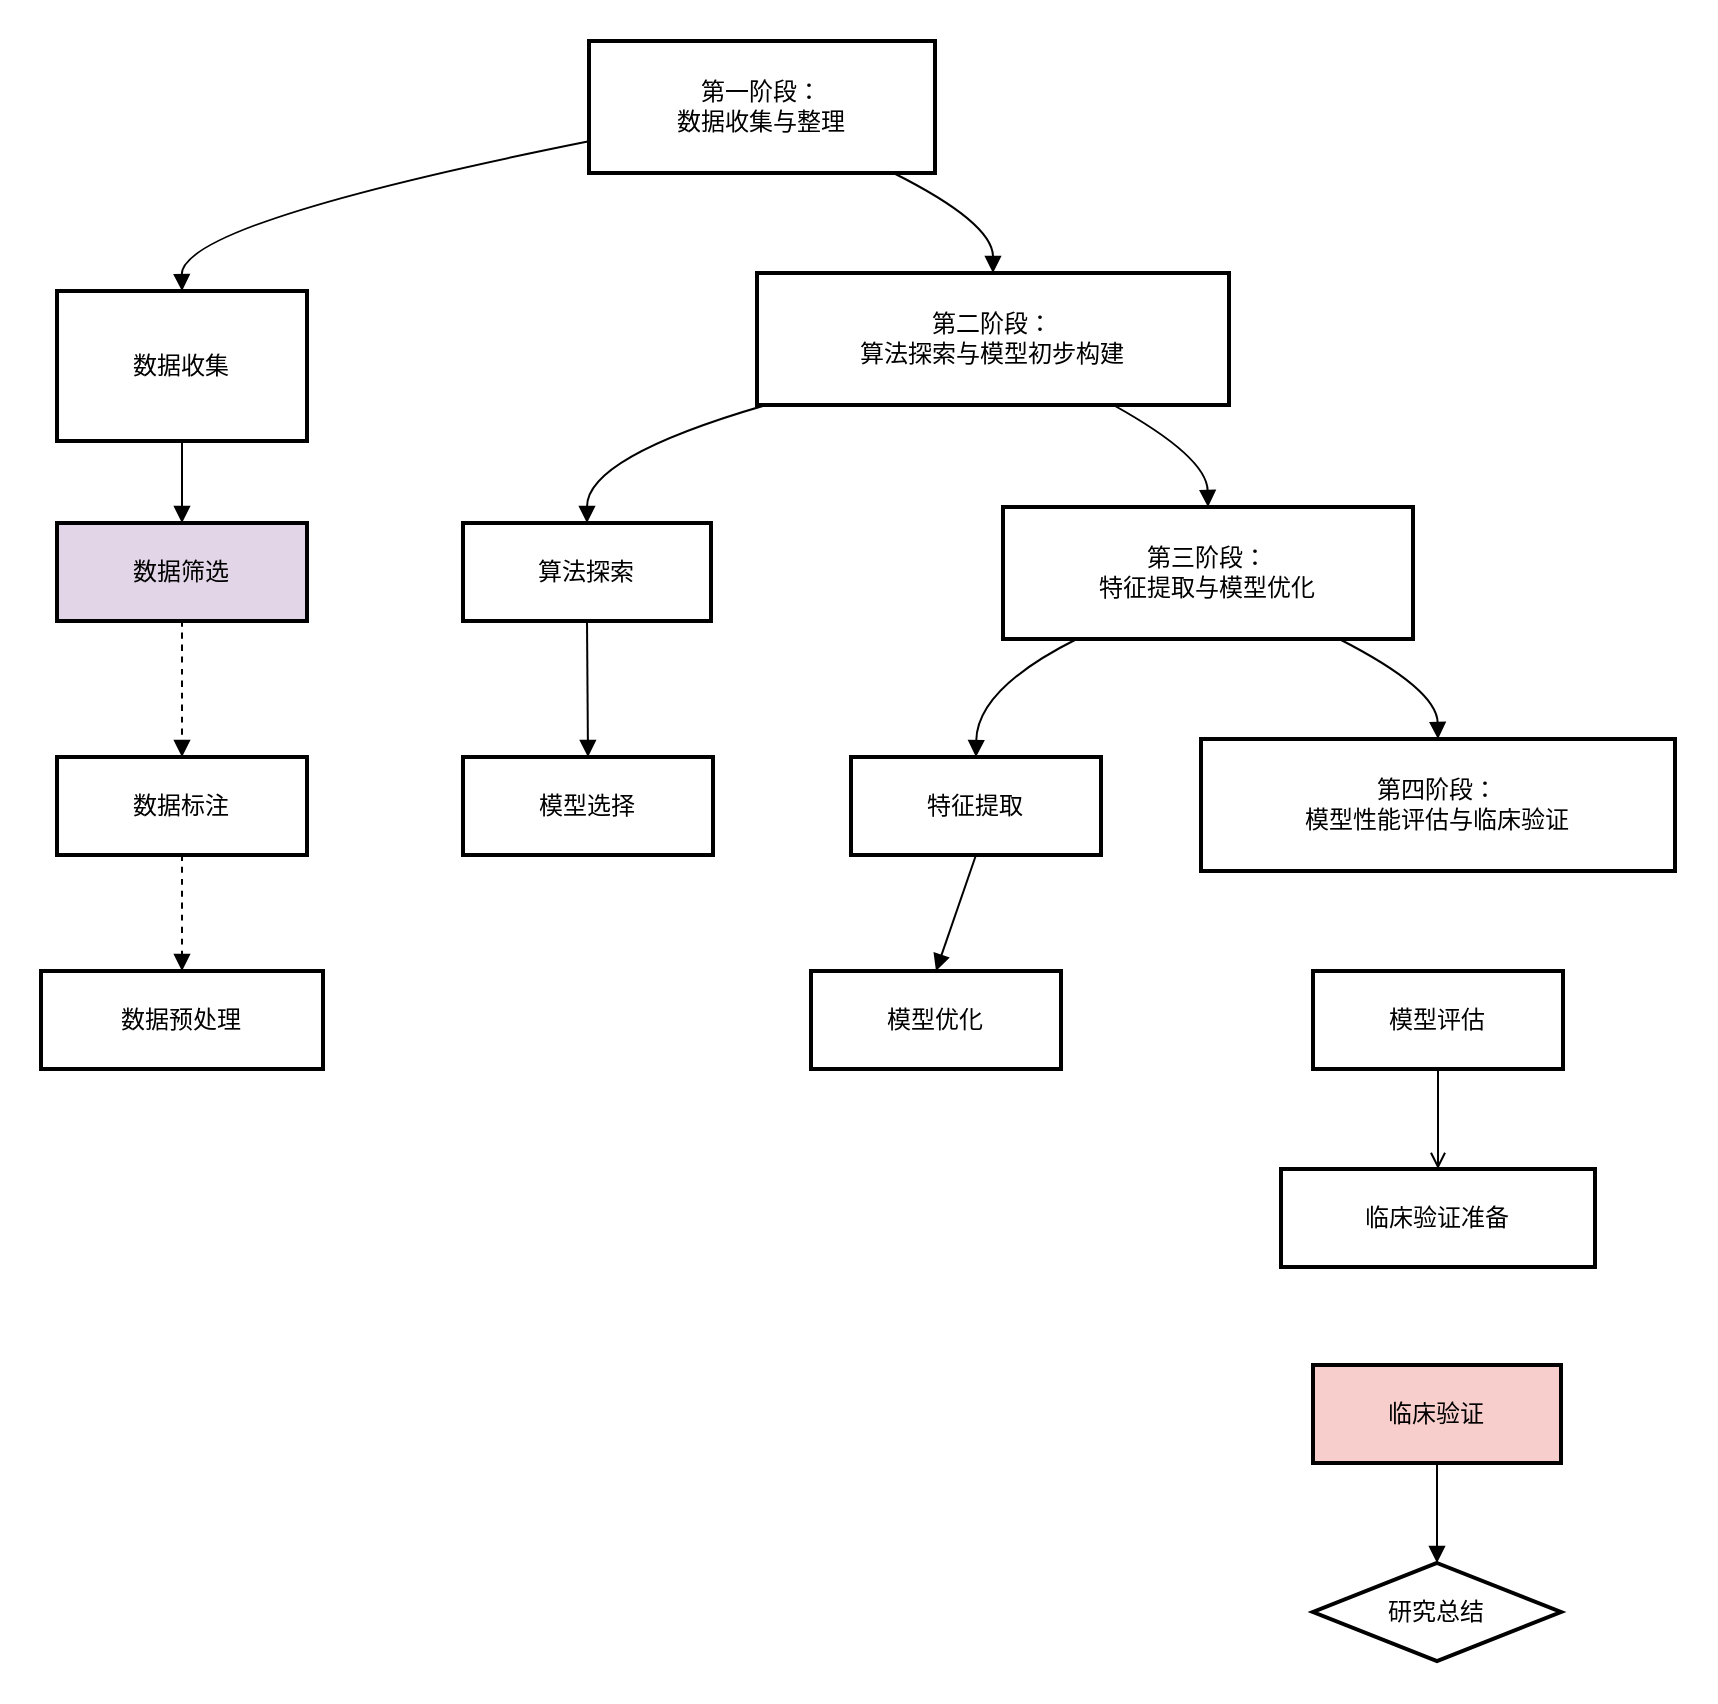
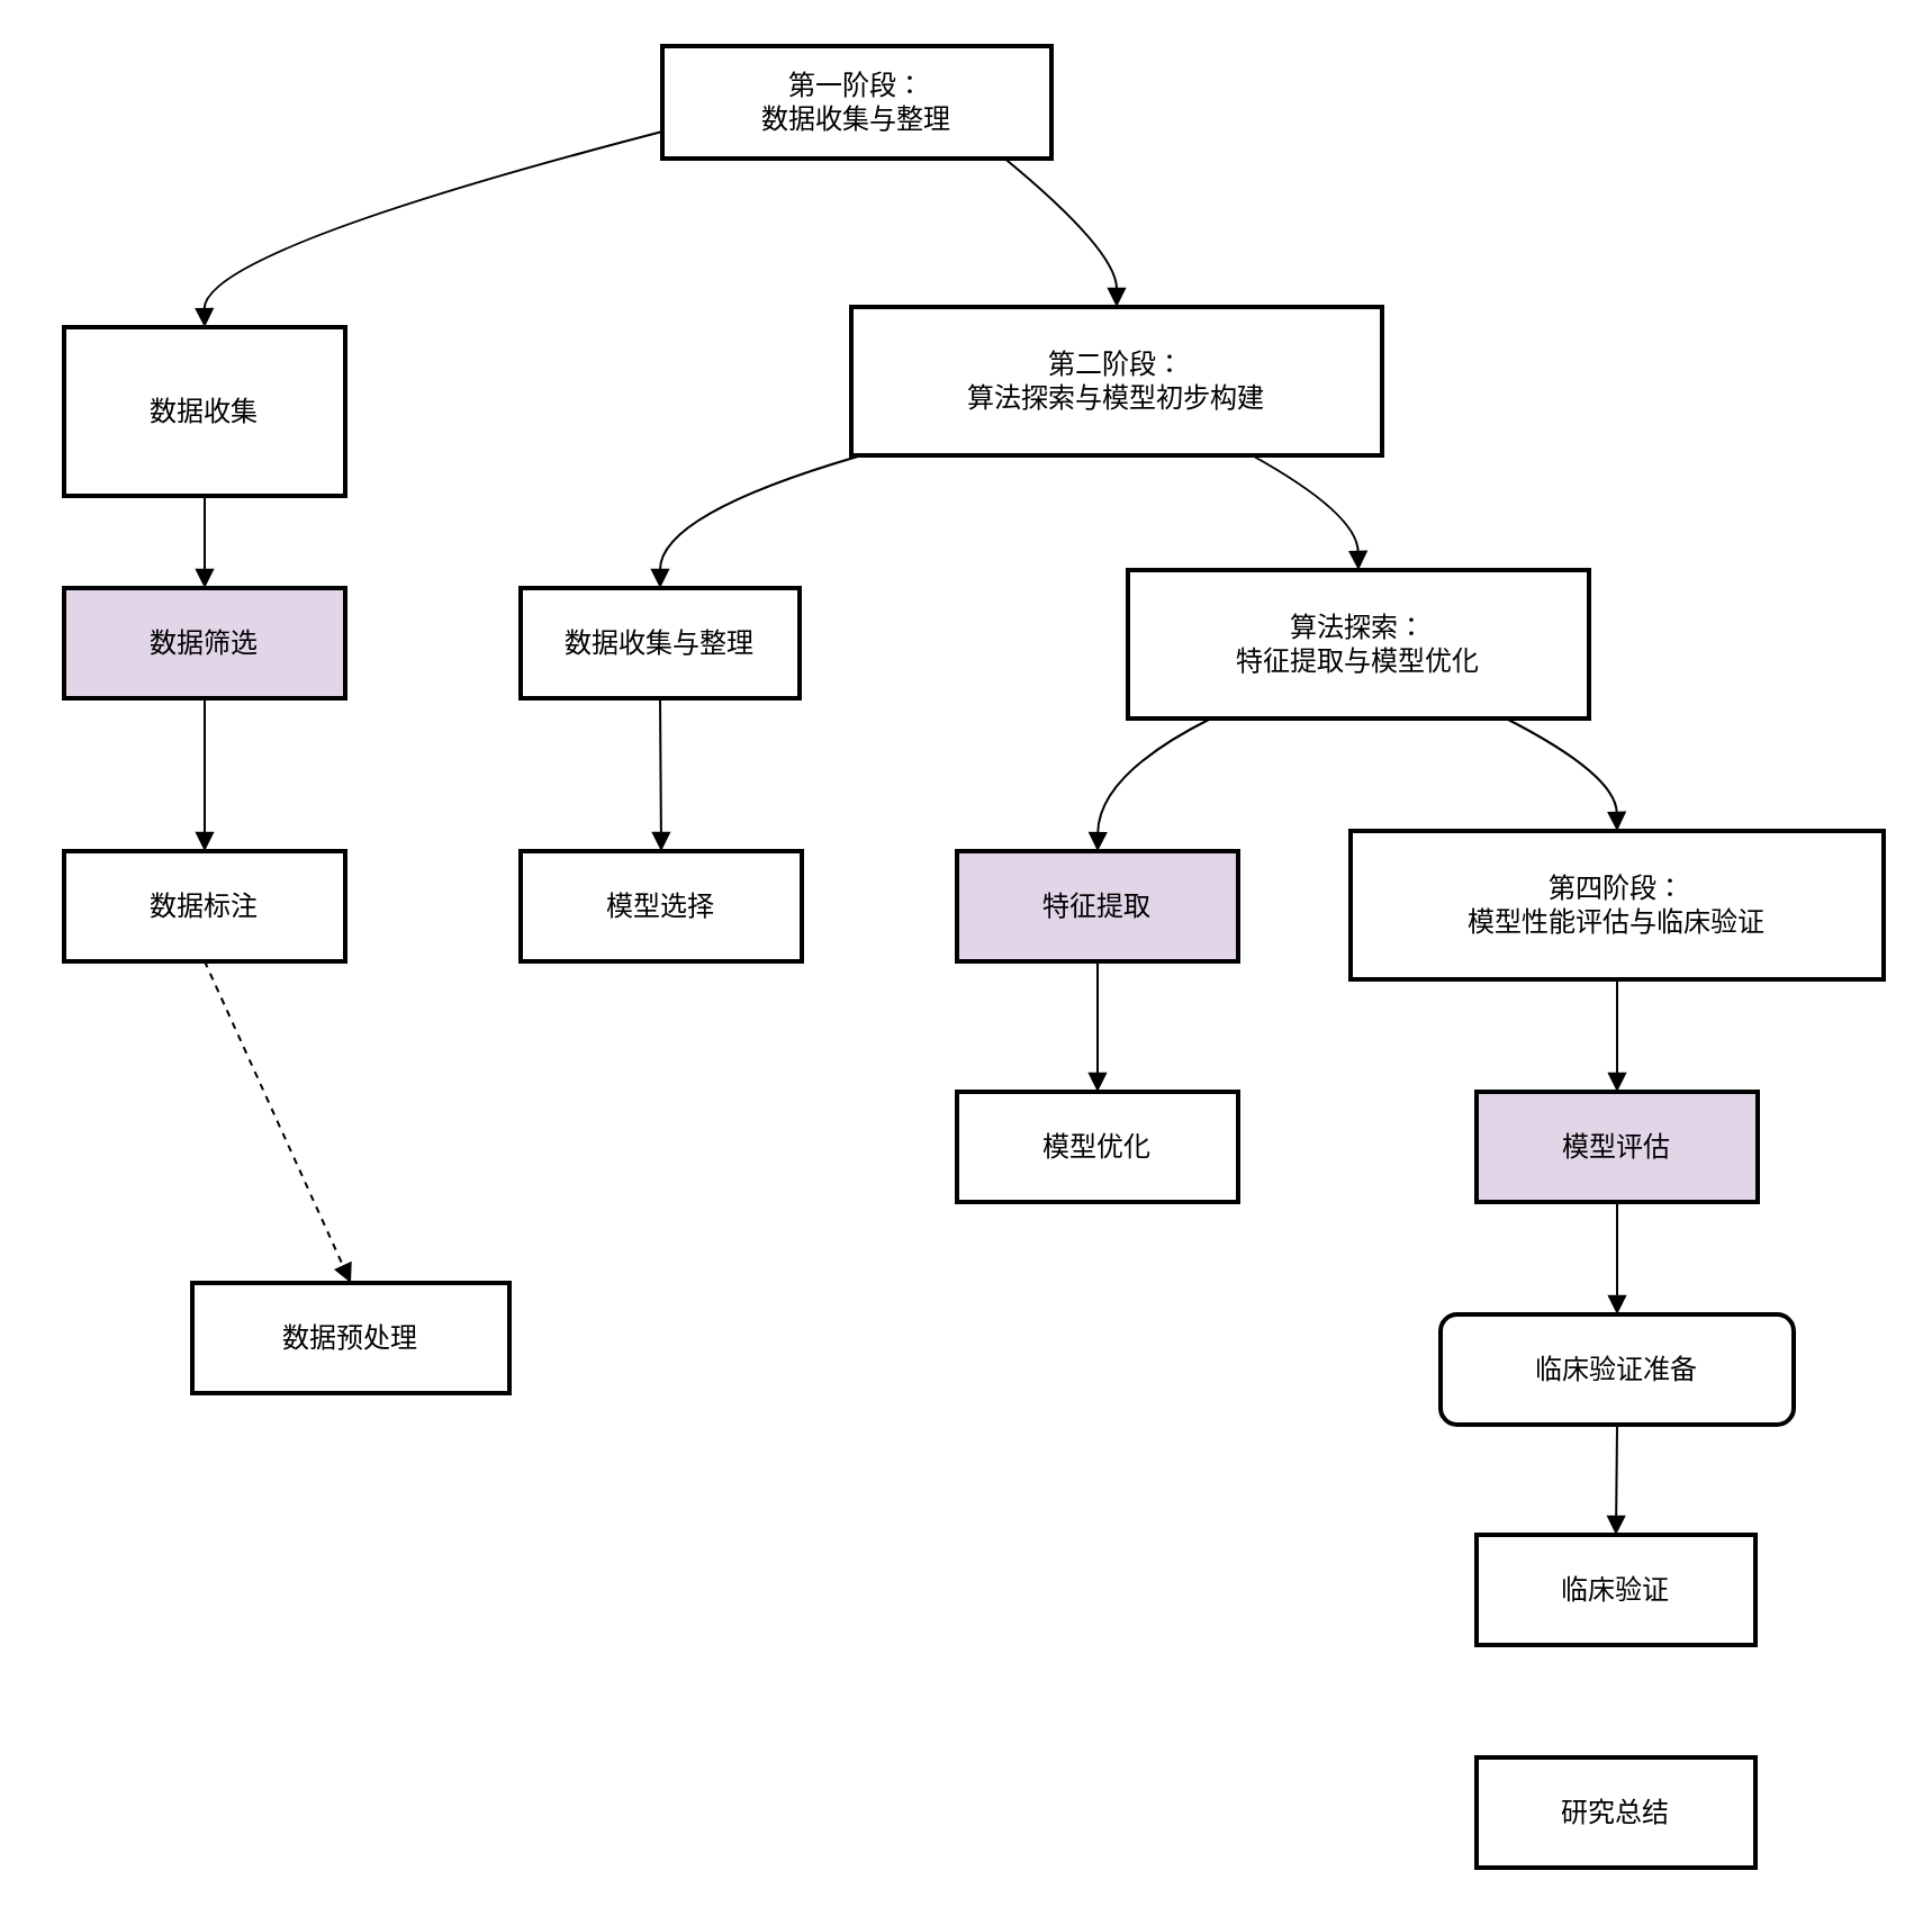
  <mxCell id="0" />
  <mxCell id="1" parent="0" />
- <mxCell id="2" value="第一阶段：&#10;数据收集与整理" style="whiteSpace=wrap;strokeWidth=2;" vertex="1" parent="1"><mxGeometry x="294" y="20" width="173" height="66" as="geometry" /></mxCell>
+ <mxCell id="2" value="第一阶段：&#10;数据收集与整理" style="whiteSpace=wrap;strokeWidth=2;" vertex="1" parent="1"><mxGeometry x="294" y="20" width="173" height="50" as="geometry" /></mxCell>
  <mxCell id="3" value="数据收集" style="whiteSpace=wrap;strokeWidth=2;" vertex="1" parent="1"><mxGeometry x="28" y="145" width="125" height="75" as="geometry" /></mxCell>
  <mxCell id="4" value="数据筛选" style="whiteSpace=wrap;strokeWidth=2;fillColor=#e1d5e7;" vertex="1" parent="1"><mxGeometry x="28" y="261" width="125" height="49" as="geometry" /></mxCell>
  <mxCell id="5" value="数据标注" style="whiteSpace=wrap;strokeWidth=2;" vertex="1" parent="1"><mxGeometry x="28" y="378" width="125" height="49" as="geometry" /></mxCell>
- <mxCell id="6" value="数据预处理" style="whiteSpace=wrap;strokeWidth=2;" vertex="1" parent="1"><mxGeometry x="20" y="485" width="141" height="49" as="geometry" /></mxCell>
+ <mxCell id="6" value="数据预处理" style="whiteSpace=wrap;strokeWidth=2;" vertex="1" parent="1"><mxGeometry x="85" y="570" width="141" height="49" as="geometry" /></mxCell>
  <mxCell id="7" value="第二阶段：&#10;算法探索与模型初步构建" style="whiteSpace=wrap;strokeWidth=2;" vertex="1" parent="1"><mxGeometry x="378" y="136" width="236" height="66" as="geometry" /></mxCell>
- <mxCell id="8" value="算法探索" style="whiteSpace=wrap;strokeWidth=2;" vertex="1" parent="1"><mxGeometry x="231" y="261" width="124" height="49" as="geometry" /></mxCell>
+ <mxCell id="8" value="数据收集与整理" style="whiteSpace=wrap;strokeWidth=2;" vertex="1" parent="1"><mxGeometry x="231" y="261" width="124" height="49" as="geometry" /></mxCell>
  <mxCell id="9" value="模型选择" style="whiteSpace=wrap;strokeWidth=2;" vertex="1" parent="1"><mxGeometry x="231" y="378" width="125" height="49" as="geometry" /></mxCell>
- <mxCell id="10" value="第三阶段：&#10;特征提取与模型优化" style="whiteSpace=wrap;strokeWidth=2;" vertex="1" parent="1"><mxGeometry x="501" y="253" width="205" height="66" as="geometry" /></mxCell>
- <mxCell id="11" value="特征提取" style="whiteSpace=wrap;strokeWidth=2;" vertex="1" parent="1"><mxGeometry x="425" y="378" width="125" height="49" as="geometry" /></mxCell>
- <mxCell id="12" value="模型优化" style="whiteSpace=wrap;strokeWidth=2;" vertex="1" parent="1"><mxGeometry x="405" y="485" width="125" height="49" as="geometry" /></mxCell>
+ <mxCell id="10" value="算法探索：&#10;特征提取与模型优化" style="whiteSpace=wrap;strokeWidth=2;" vertex="1" parent="1"><mxGeometry x="501" y="253" width="205" height="66" as="geometry" /></mxCell>
+ <mxCell id="11" value="特征提取" style="whiteSpace=wrap;strokeWidth=2;fillColor=#e1d5e7;" vertex="1" parent="1"><mxGeometry x="425" y="378" width="125" height="49" as="geometry" /></mxCell>
+ <mxCell id="12" value="模型优化" style="whiteSpace=wrap;strokeWidth=2;" vertex="1" parent="1"><mxGeometry x="425" y="485" width="125" height="49" as="geometry" /></mxCell>
  <mxCell id="13" value="第四阶段：&#10;模型性能评估与临床验证" style="whiteSpace=wrap;strokeWidth=2;" vertex="1" parent="1"><mxGeometry x="600" y="369" width="237" height="66" as="geometry" /></mxCell>
- <mxCell id="14" value="模型评估" style="whiteSpace=wrap;strokeWidth=2;" vertex="1" parent="1"><mxGeometry x="656" y="485" width="125" height="49" as="geometry" /></mxCell>
- <mxCell id="15" value="临床验证准备" style="whiteSpace=wrap;strokeWidth=2;" vertex="1" parent="1"><mxGeometry x="640" y="584" width="157" height="49" as="geometry" /></mxCell>
- <mxCell id="16" value="临床验证" style="whiteSpace=wrap;strokeWidth=2;fillColor=#f8cecc;" vertex="1" parent="1"><mxGeometry x="656" y="682" width="124" height="49" as="geometry" /></mxCell>
- <mxCell id="17" value="研究总结" style="rhombus;whiteSpace=wrap;strokeWidth=2;" vertex="1" parent="1"><mxGeometry x="656" y="781" width="124" height="49" as="geometry" /></mxCell>
+ <mxCell id="14" value="模型评估" style="whiteSpace=wrap;strokeWidth=2;fillColor=#e1d5e7;" vertex="1" parent="1"><mxGeometry x="656" y="485" width="125" height="49" as="geometry" /></mxCell>
+ <mxCell id="15" value="临床验证准备" style="whiteSpace=wrap;strokeWidth=2;rounded=1;" vertex="1" parent="1"><mxGeometry x="640" y="584" width="157" height="49" as="geometry" /></mxCell>
+ <mxCell id="16" value="临床验证" style="whiteSpace=wrap;strokeWidth=2;" vertex="1" parent="1"><mxGeometry x="656" y="682" width="124" height="49" as="geometry" /></mxCell>
+ <mxCell id="17" value="研究总结" style="whiteSpace=wrap;strokeWidth=2;" vertex="1" parent="1"><mxGeometry x="656" y="781" width="124" height="49" as="geometry" /></mxCell>
  <mxCell id="18" value="" style="curved=1;startArrow=none;endArrow=block;exitX=0;exitY=0.76;entryX=0.5;entryY=0;rounded=0;" edge="1" parent="1" source="2" target="3"><mxGeometry relative="1" as="geometry"><Array as="points"><mxPoint x="90" y="111" /></Array></mxGeometry></mxCell>
  <mxCell id="19" value="" style="curved=1;startArrow=none;endArrow=block;exitX=0.5;exitY=0.99;entryX=0.5;entryY=0.01;rounded=0;" edge="1" parent="1" source="3" target="4"><mxGeometry relative="1" as="geometry"><Array as="points" /></mxGeometry></mxCell>
- <mxCell id="20" value="" style="curved=1;startArrow=none;endArrow=block;exitX=0.5;exitY=1;entryX=0.5;entryY=-0.01;rounded=0;dashed=1;" edge="1" parent="1" source="4" target="5"><mxGeometry relative="1" as="geometry"><Array as="points" /></mxGeometry></mxCell>
+ <mxCell id="20" value="" style="curved=1;startArrow=none;endArrow=block;exitX=0.5;exitY=1;entryX=0.5;entryY=-0.01;rounded=0;" edge="1" parent="1" source="4" target="5"><mxGeometry relative="1" as="geometry"><Array as="points" /></mxGeometry></mxCell>
  <mxCell id="21" value="" style="curved=1;startArrow=none;endArrow=block;exitX=0.5;exitY=0.99;entryX=0.5;entryY=0;rounded=0;dashed=1;" edge="1" parent="1" source="5" target="6"><mxGeometry relative="1" as="geometry"><Array as="points" /></mxGeometry></mxCell>
  <mxCell id="22" value="" style="curved=1;startArrow=none;endArrow=block;exitX=0.01;exitY=1.01;entryX=0.5;entryY=0.01;rounded=0;" edge="1" parent="1" source="7" target="8"><mxGeometry relative="1" as="geometry"><Array as="points"><mxPoint x="293" y="228" /></Array></mxGeometry></mxCell>
  <mxCell id="23" value="" style="curved=1;startArrow=none;endArrow=block;exitX=0.5;exitY=1;entryX=0.5;entryY=-0.01;rounded=0;" edge="1" parent="1" source="8" target="9"><mxGeometry relative="1" as="geometry"><Array as="points" /></mxGeometry></mxCell>
  <mxCell id="24" value="" style="curved=1;startArrow=none;endArrow=block;exitX=0.18;exitY=1;entryX=0.5;entryY=-0.01;rounded=0;" edge="1" parent="1" source="10" target="11"><mxGeometry relative="1" as="geometry"><Array as="points"><mxPoint x="488" y="344" /></Array></mxGeometry></mxCell>
  <mxCell id="25" value="" style="curved=1;startArrow=none;endArrow=block;exitX=0.5;exitY=0.99;entryX=0.5;entryY=0;rounded=0;" edge="1" parent="1" source="11" target="12"><mxGeometry relative="1" as="geometry"><Array as="points" /></mxGeometry></mxCell>
- <mxCell id="27" value="" style="curved=1;startArrow=none;endArrow=open;exitX=0.5;exitY=0.99;entryX=0.5;entryY=-0.01;rounded=0;" edge="1" parent="1" source="14" target="15"><mxGeometry relative="1" as="geometry"><Array as="points" /></mxGeometry></mxCell>
- <mxCell id="29" value="" style="curved=1;startArrow=none;endArrow=block;exitX=0.5;exitY=1;entryX=0.5;entryY=0;rounded=0;" edge="1" parent="1" source="16" target="17"><mxGeometry relative="1" as="geometry"><Array as="points" /></mxGeometry></mxCell>
+ <mxCell id="26" value="" style="curved=1;startArrow=none;endArrow=block;exitX=0.5;exitY=1;entryX=0.5;entryY=0;rounded=0;" edge="1" parent="1" source="13" target="14"><mxGeometry relative="1" as="geometry"><Array as="points" /></mxGeometry></mxCell>
+ <mxCell id="27" value="" style="curved=1;startArrow=none;endArrow=block;exitX=0.5;exitY=0.99;entryX=0.5;entryY=-0.01;rounded=0;" edge="1" parent="1" source="14" target="15"><mxGeometry relative="1" as="geometry"><Array as="points" /></mxGeometry></mxCell>
+ <mxCell id="28" value="" style="curved=1;startArrow=none;endArrow=block;exitX=0.5;exitY=0.99;entryX=0.5;entryY=0.01;rounded=0;" edge="1" parent="1" source="15" target="16"><mxGeometry relative="1" as="geometry"><Array as="points" /></mxGeometry></mxCell>
  <mxCell id="30" value="" style="curved=1;startArrow=none;endArrow=block;exitX=0.88;exitY=1;entryX=0.5;entryY=0;rounded=0;" edge="1" parent="1" source="2" target="7"><mxGeometry relative="1" as="geometry"><Array as="points"><mxPoint x="496" y="111" /></Array></mxGeometry></mxCell>
  <mxCell id="31" value="" style="curved=1;startArrow=none;endArrow=block;exitX=0.76;exitY=1.01;entryX=0.5;entryY=-0.01;rounded=0;" edge="1" parent="1" source="7" target="10"><mxGeometry relative="1" as="geometry"><Array as="points"><mxPoint x="603" y="228" /></Array></mxGeometry></mxCell>
  <mxCell id="32" value="" style="curved=1;startArrow=none;endArrow=block;exitX=0.82;exitY=1;entryX=0.5;entryY=0;rounded=0;" edge="1" parent="1" source="10" target="13"><mxGeometry relative="1" as="geometry"><Array as="points"><mxPoint x="718" y="344" /></Array></mxGeometry></mxCell>
